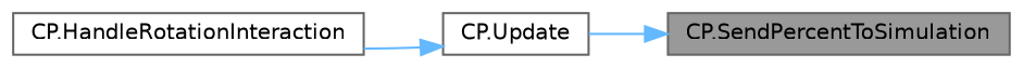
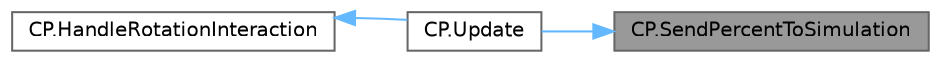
  digraph {
    rankdir=RL
    node [color=grey40 fillcolor=white fontname=Helvetica fontsize=10 shape=box style=filled]
    edge [color=steelblue1 dir=back fontname=Helvetica fontsize=10 labelfontname=Helvetica labelfontsize=10 style=solid]
    n1 [color=gray40 fillcolor=grey60 fontcolor=black height=0.2 label="CP.SendPercentToSimulation" width=0.4]
    n2 [height=0.2 label="CP.Update" width=0.4]
    n3 [height=0.2 label="CP.HandleRotationInteraction" width=0.4]
    n1 -> n2
-   n2 -> n3
+   n3 -> n2
  }
